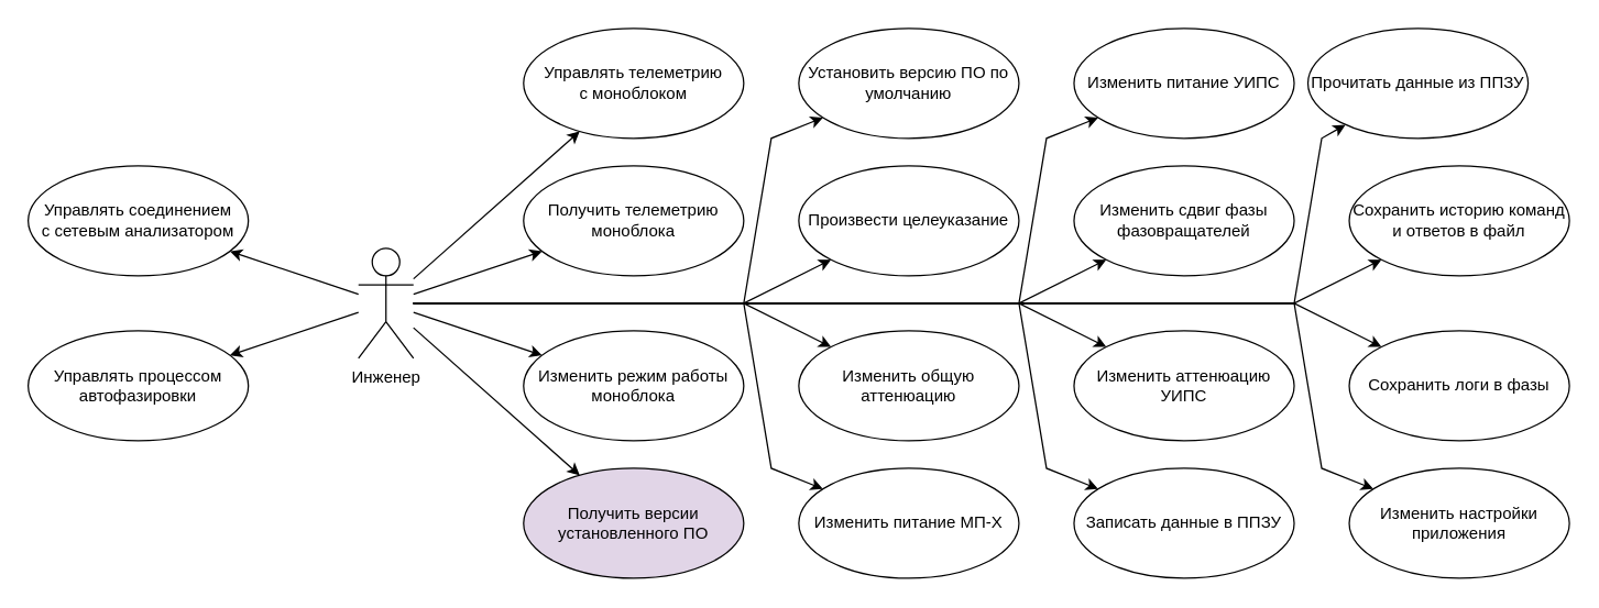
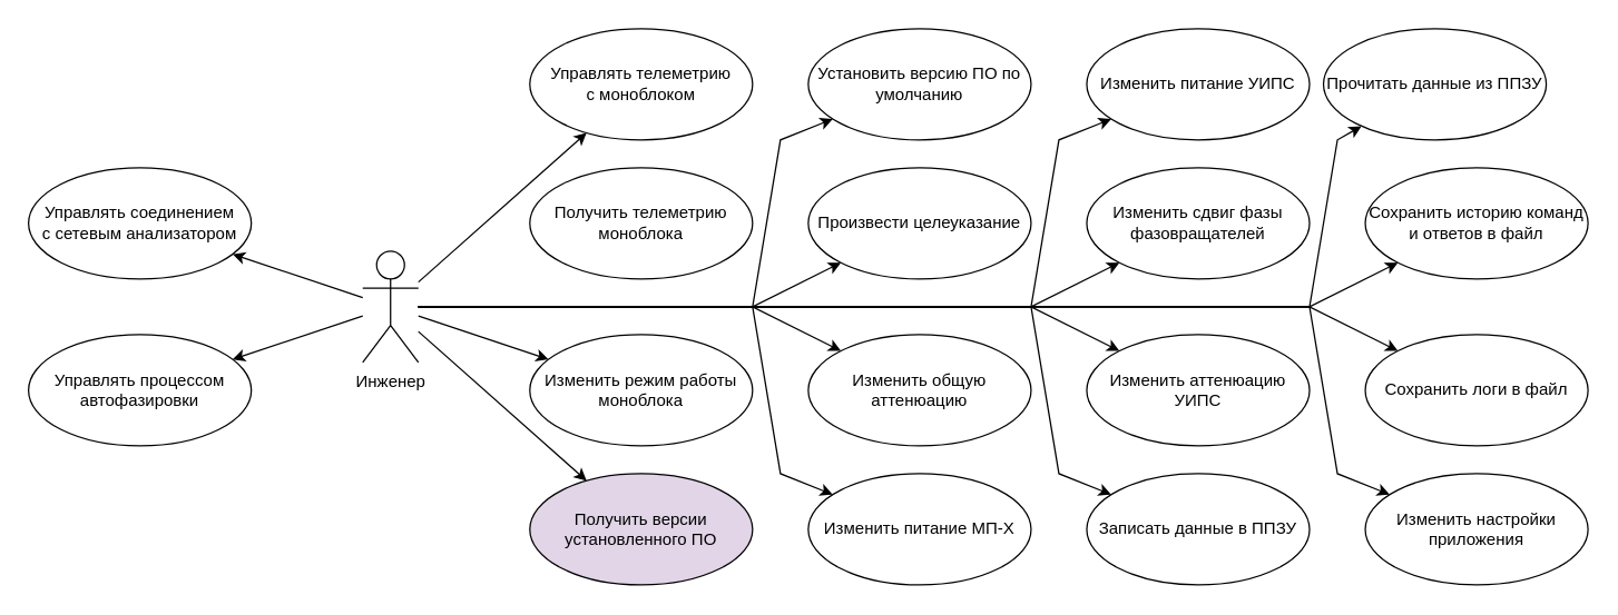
  <mxCell id="0" />
  <mxCell id="1" parent="0" />
  <mxCell id="2" style="rounded=0;orthogonalLoop=1;jettySize=auto;html=1;" parent="1" source="20" target="21" edge="1"><mxGeometry relative="1" as="geometry" /></mxCell>
- <mxCell id="3" style="edgeStyle=none;rounded=0;orthogonalLoop=1;jettySize=auto;html=1;" parent="1" source="20" target="22" edge="1"><mxGeometry relative="1" as="geometry" /></mxCell>
  <mxCell id="4" style="edgeStyle=none;rounded=0;orthogonalLoop=1;jettySize=auto;html=1;" parent="1" source="20" target="23" edge="1"><mxGeometry relative="1" as="geometry" /></mxCell>
  <mxCell id="5" style="edgeStyle=none;rounded=0;orthogonalLoop=1;jettySize=auto;html=1;" parent="1" source="20" target="24" edge="1"><mxGeometry relative="1" as="geometry" /></mxCell>
  <mxCell id="6" style="edgeStyle=none;rounded=0;orthogonalLoop=1;jettySize=auto;html=1;" parent="1" source="20" target="25" edge="1"><mxGeometry relative="1" as="geometry"><Array as="points"><mxPoint x="540" y="220" /><mxPoint x="560" y="100" /></Array></mxGeometry></mxCell>
  <mxCell id="7" style="edgeStyle=none;rounded=0;orthogonalLoop=1;jettySize=auto;html=1;" parent="1" source="20" target="26" edge="1"><mxGeometry relative="1" as="geometry"><Array as="points"><mxPoint x="540" y="220" /></Array></mxGeometry></mxCell>
  <mxCell id="8" style="edgeStyle=none;rounded=0;orthogonalLoop=1;jettySize=auto;html=1;" parent="1" source="20" target="27" edge="1"><mxGeometry relative="1" as="geometry"><Array as="points"><mxPoint x="540" y="220" /></Array></mxGeometry></mxCell>
  <mxCell id="9" style="edgeStyle=none;rounded=0;orthogonalLoop=1;jettySize=auto;html=1;" parent="1" source="20" target="28" edge="1"><mxGeometry relative="1" as="geometry"><Array as="points"><mxPoint x="540" y="220" /><mxPoint x="560" y="340" /></Array></mxGeometry></mxCell>
  <mxCell id="10" style="edgeStyle=none;rounded=0;orthogonalLoop=1;jettySize=auto;html=1;" parent="1" source="20" target="29" edge="1"><mxGeometry relative="1" as="geometry"><Array as="points"><mxPoint x="740" y="220" /><mxPoint x="760" y="100" /></Array></mxGeometry></mxCell>
  <mxCell id="11" style="edgeStyle=none;rounded=0;orthogonalLoop=1;jettySize=auto;html=1;" parent="1" source="20" target="30" edge="1"><mxGeometry relative="1" as="geometry"><Array as="points"><mxPoint x="740" y="220" /></Array></mxGeometry></mxCell>
  <mxCell id="12" style="edgeStyle=none;rounded=0;orthogonalLoop=1;jettySize=auto;html=1;" parent="1" source="20" target="31" edge="1"><mxGeometry relative="1" as="geometry"><Array as="points"><mxPoint x="740" y="220" /></Array></mxGeometry></mxCell>
  <mxCell id="13" style="edgeStyle=none;rounded=0;orthogonalLoop=1;jettySize=auto;html=1;" parent="1" source="20" target="32" edge="1"><mxGeometry relative="1" as="geometry"><Array as="points"><mxPoint x="740" y="220" /><mxPoint x="760" y="340" /></Array></mxGeometry></mxCell>
  <mxCell id="14" style="edgeStyle=none;rounded=0;orthogonalLoop=1;jettySize=auto;html=1;" parent="1" source="20" target="33" edge="1"><mxGeometry relative="1" as="geometry"><Array as="points"><mxPoint x="940" y="220" /><mxPoint x="960" y="100" /></Array></mxGeometry></mxCell>
  <mxCell id="15" style="edgeStyle=none;rounded=0;orthogonalLoop=1;jettySize=auto;html=1;" parent="1" source="20" target="34" edge="1"><mxGeometry relative="1" as="geometry"><Array as="points"><mxPoint x="940" y="220" /></Array></mxGeometry></mxCell>
  <mxCell id="16" style="edgeStyle=none;rounded=0;orthogonalLoop=1;jettySize=auto;html=1;" parent="1" source="20" target="35" edge="1"><mxGeometry relative="1" as="geometry"><Array as="points"><mxPoint x="940" y="220" /></Array></mxGeometry></mxCell>
  <mxCell id="17" style="edgeStyle=none;rounded=0;orthogonalLoop=1;jettySize=auto;html=1;" parent="1" source="20" target="36" edge="1"><mxGeometry relative="1" as="geometry"><Array as="points"><mxPoint x="940" y="220" /><mxPoint x="960" y="340" /></Array></mxGeometry></mxCell>
  <mxCell id="18" style="edgeStyle=none;rounded=0;orthogonalLoop=1;jettySize=auto;html=1;" edge="1" parent="1" source="20" target="37"><mxGeometry relative="1" as="geometry" /></mxCell>
  <mxCell id="19" style="edgeStyle=none;rounded=0;orthogonalLoop=1;jettySize=auto;html=1;" edge="1" parent="1" source="20" target="38"><mxGeometry relative="1" as="geometry" /></mxCell>
  <mxCell id="20" value="Инженер" style="shape=umlActor;verticalLabelPosition=bottom;verticalAlign=top;html=1;outlineConnect=0;" parent="1" vertex="1"><mxGeometry x="260" y="180" width="40" height="80" as="geometry" /></mxCell>
  <mxCell id="21" value="Управлять телеметрию&lt;div&gt;с моноблоком&lt;/div&gt;" style="ellipse;whiteSpace=wrap;html=1;" parent="1" vertex="1"><mxGeometry x="380" y="20" width="160" height="80" as="geometry" /></mxCell>
  <mxCell id="22" value="Получить телеметрию моноблока" style="ellipse;whiteSpace=wrap;html=1;" parent="1" vertex="1"><mxGeometry x="380" y="120" width="160" height="80" as="geometry" /></mxCell>
  <mxCell id="23" value="Изменить режим работы моноблока" style="ellipse;whiteSpace=wrap;html=1;" parent="1" vertex="1"><mxGeometry x="380" y="240" width="160" height="80" as="geometry" /></mxCell>
  <mxCell id="24" value="Получить версии установленного ПО" style="ellipse;whiteSpace=wrap;html=1;fillColor=#e1d5e7;" parent="1" vertex="1"><mxGeometry x="380" y="340" width="160" height="80" as="geometry" /></mxCell>
  <mxCell id="25" value="Установить версию ПО по умолчанию" style="ellipse;whiteSpace=wrap;html=1;" parent="1" vertex="1"><mxGeometry x="580" y="20" width="160" height="80" as="geometry" /></mxCell>
  <mxCell id="26" value="Произвести целеуказание" style="ellipse;whiteSpace=wrap;html=1;" parent="1" vertex="1"><mxGeometry x="580" y="120" width="160" height="80" as="geometry" /></mxCell>
  <mxCell id="27" value="Изменить общую аттенюацию" style="ellipse;whiteSpace=wrap;html=1;" parent="1" vertex="1"><mxGeometry x="580" y="240" width="160" height="80" as="geometry" /></mxCell>
  <mxCell id="28" value="Изменить питание МП-Х" style="ellipse;whiteSpace=wrap;html=1;" parent="1" vertex="1"><mxGeometry x="580" y="340" width="160" height="80" as="geometry" /></mxCell>
  <mxCell id="29" value="Изменить питание УИПС" style="ellipse;whiteSpace=wrap;html=1;" parent="1" vertex="1"><mxGeometry x="780" y="20" width="160" height="80" as="geometry" /></mxCell>
  <mxCell id="30" value="Изменить сдвиг фазы фазовращателей" style="ellipse;whiteSpace=wrap;html=1;" parent="1" vertex="1"><mxGeometry x="780" y="120" width="160" height="80" as="geometry" /></mxCell>
  <mxCell id="31" value="Изменить аттенюацию УИПС" style="ellipse;whiteSpace=wrap;html=1;" parent="1" vertex="1"><mxGeometry x="780" y="240" width="160" height="80" as="geometry" /></mxCell>
  <mxCell id="32" value="Записать данные в ППЗУ" style="ellipse;whiteSpace=wrap;html=1;" parent="1" vertex="1"><mxGeometry x="780" y="340" width="160" height="80" as="geometry" /></mxCell>
  <mxCell id="33" value="Прочитать данные из ППЗУ" style="ellipse;whiteSpace=wrap;html=1;" parent="1" vertex="1"><mxGeometry x="950" y="20" width="160" height="80" as="geometry" /></mxCell>
  <mxCell id="34" value="Сохранить историю команд и ответов в файл" style="ellipse;whiteSpace=wrap;html=1;" parent="1" vertex="1"><mxGeometry x="980" y="120" width="160" height="80" as="geometry" /></mxCell>
- <mxCell id="35" value="Сохранить логи в фазы" style="ellipse;whiteSpace=wrap;html=1;" parent="1" vertex="1"><mxGeometry x="980" y="240" width="160" height="80" as="geometry" /></mxCell>
+ <mxCell id="35" value="Сохранить логи в файл" style="ellipse;whiteSpace=wrap;html=1;" parent="1" vertex="1"><mxGeometry x="980" y="240" width="160" height="80" as="geometry" /></mxCell>
  <mxCell id="36" value="Изменить настройки приложения" style="ellipse;whiteSpace=wrap;html=1;" parent="1" vertex="1"><mxGeometry x="980" y="340" width="160" height="80" as="geometry" /></mxCell>
  <mxCell id="37" value="Управлять соединением&lt;div&gt;с сетевым анализатором&lt;/div&gt;" style="ellipse;whiteSpace=wrap;html=1;" vertex="1" parent="1"><mxGeometry x="20" y="120" width="160" height="80" as="geometry" /></mxCell>
  <mxCell id="38" value="Управлять процессом автофазировки" style="ellipse;whiteSpace=wrap;html=1;" vertex="1" parent="1"><mxGeometry x="20" y="240" width="160" height="80" as="geometry" /></mxCell>
